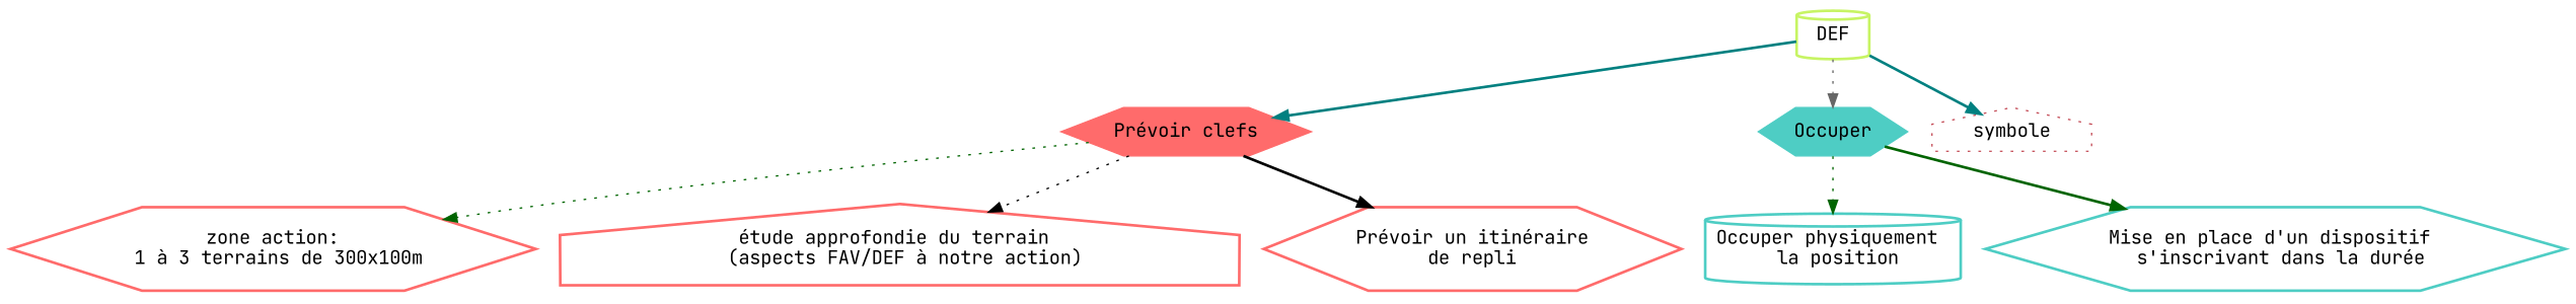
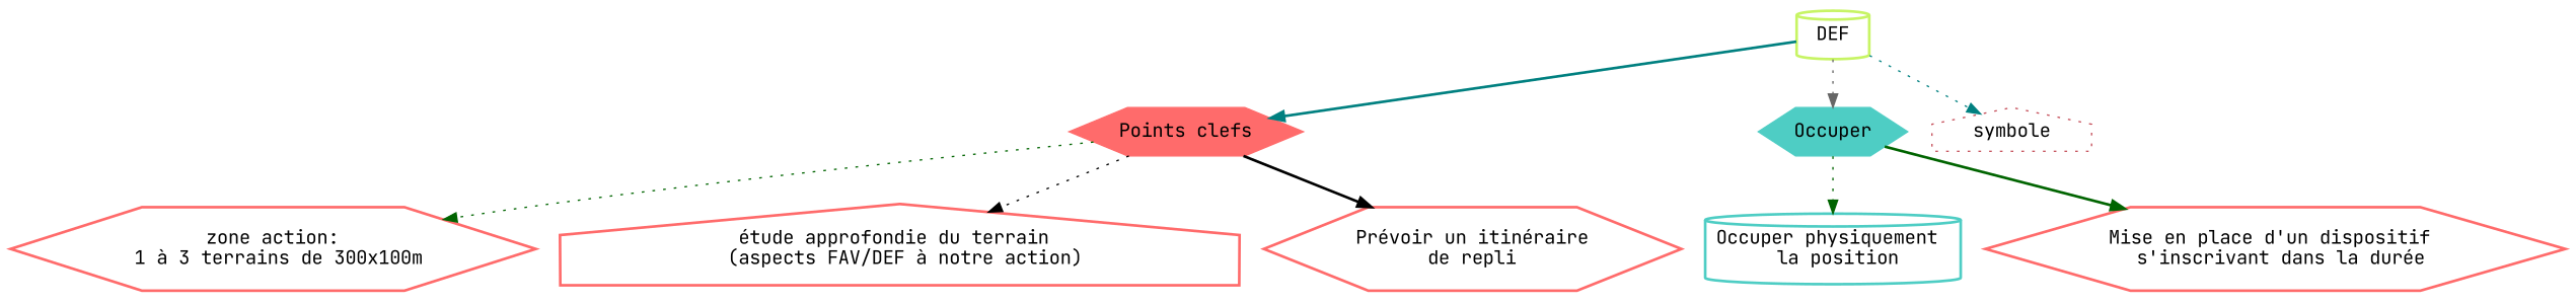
  digraph {
    fontname="JetBrains Mono"
    node [color="#FF6B6B" fontname="JetBrains Mono" shape=hexagon style=bold]
    edge [color=darkgreen fontname="JetBrains Mono" style=bold]
    n1 [color="#C7F464" label=DEF shape=cylinder]
-   "Points clefs" [style=filled label="Prévoir clefs"]
+   "Points clefs" [style=filled]
    n3 [color="#4ECDC4" label=Occuper style=filled]
    symbole [color="#C44D58" shape=house style=dotted]
    "zone action:\n 1 à 3 terrains de 300x100m"
    "étude approfondie du terrain \n (aspects FAV/DEF à notre action)" [shape=house]
    "Prévoir un itinéraire\nde repli"
    "Occuper physiquement \n la position" [color="#4ECDC4" shape=cylinder]
-   "Mise en place d'un dispositif \n s'inscrivant dans la durée" [color="#4ECDC4"]
+   "Mise en place d'un dispositif \n s'inscrivant dans la durée"
    n1 -> "Points clefs" [color=teal]
    n1 -> n3 [color=gray40 style=dotted]
-   n1 -> symbole [color=teal]
+   n1 -> symbole [color=teal style=dotted]
    "Points clefs" -> "zone action:\n 1 à 3 terrains de 300x100m" [style=dotted]
    "Points clefs" -> "étude approfondie du terrain \n (aspects FAV/DEF à notre action)" [color=black style=dotted]
    "Points clefs" -> "Prévoir un itinéraire\nde repli" [color=black]
    n3 -> "Occuper physiquement \n la position" [style=dotted]
    n3 -> "Mise en place d'un dispositif \n s'inscrivant dans la durée"
  }
